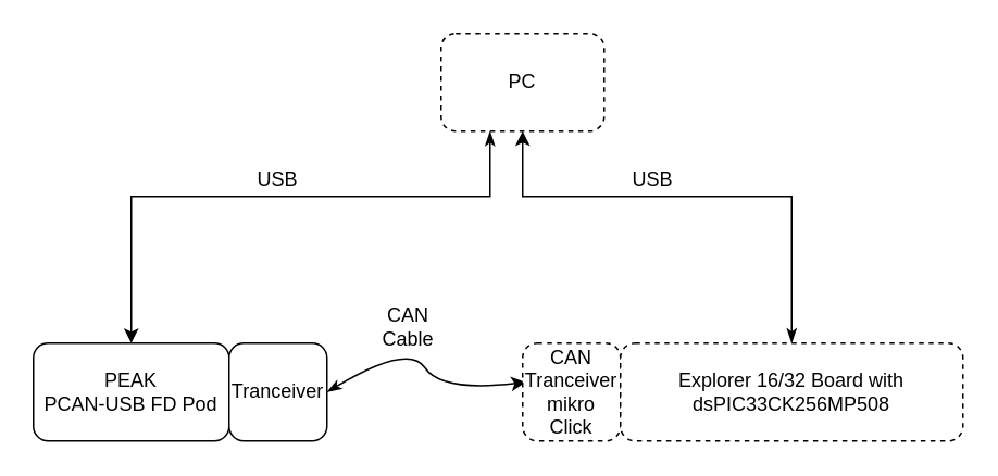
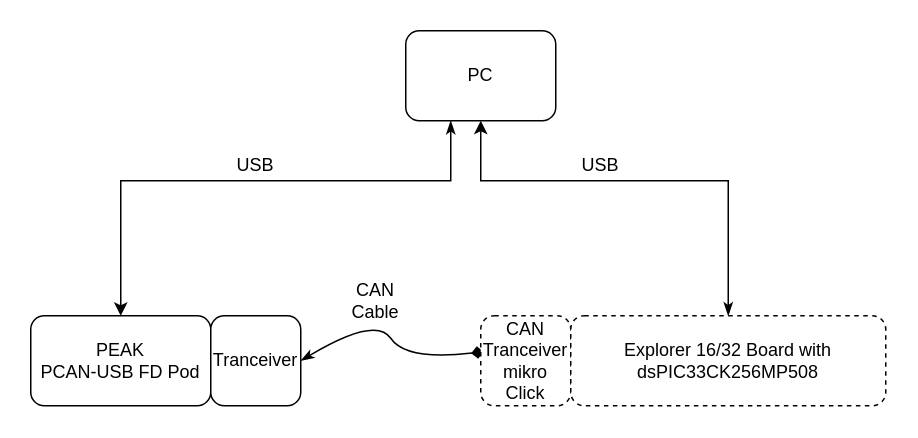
  <mxCell id="0" />
  <mxCell id="1" parent="0" />
  <mxCell id="2" style="edgeStyle=orthogonalEdgeStyle;rounded=0;orthogonalLoop=1;jettySize=auto;html=1;entryX=0.5;entryY=0;entryDx=0;entryDy=0;startArrow=classicThin;startFill=1;" parent="1" source="3" target="8" edge="1"><mxGeometry relative="1" as="geometry"><Array as="points"><mxPoint x="300" y="120" /><mxPoint x="80" y="120" /></Array></mxGeometry></mxCell>
- <mxCell id="3" value="PC" style="rounded=1;whiteSpace=wrap;html=1;dashed=1;" parent="1" vertex="1"><mxGeometry x="270" y="20" width="100" height="60" as="geometry" /></mxCell>
- <mxCell id="4" value="" style="curved=1;endArrow=classic;html=1;entryX=0.033;entryY=0.4;entryDx=0;entryDy=0;entryPerimeter=0;exitX=1;exitY=0.5;exitDx=0;exitDy=0;startArrow=classicThin;startFill=1;" parent="1" source="9" target="11" edge="1"><mxGeometry width="50" height="50" relative="1" as="geometry"><mxPoint x="220" y="270" as="sourcePoint" /><mxPoint x="270" y="220" as="targetPoint" /><Array as="points"><mxPoint x="250" y="210" /><mxPoint x="270" y="240" /></Array></mxGeometry></mxCell>
+ <mxCell id="3" value="PC" style="rounded=1;whiteSpace=wrap;html=1;" parent="1" vertex="1"><mxGeometry x="270" y="20" width="100" height="60" as="geometry" /></mxCell>
+ <mxCell id="4" value="" style="curved=1;endArrow=diamond;html=1;entryX=0.033;entryY=0.4;entryDx=0;entryDy=0;entryPerimeter=0;exitX=1;exitY=0.5;exitDx=0;exitDy=0;startArrow=classicThin;startFill=1;" parent="1" source="9" target="11" edge="1"><mxGeometry width="50" height="50" relative="1" as="geometry"><mxPoint x="220" y="270" as="sourcePoint" /><mxPoint x="270" y="220" as="targetPoint" /><Array as="points"><mxPoint x="250" y="210" /><mxPoint x="270" y="240" /></Array></mxGeometry></mxCell>
  <mxCell id="5" value="USB" style="text;html=1;strokeColor=none;fillColor=none;align=center;verticalAlign=middle;whiteSpace=wrap;rounded=0;" parent="1" vertex="1"><mxGeometry x="150" y="100" width="40" height="20" as="geometry" /></mxCell>
  <mxCell id="6" value="CAN Cable" style="text;html=1;strokeColor=none;fillColor=none;align=center;verticalAlign=middle;whiteSpace=wrap;rounded=0;" parent="1" vertex="1"><mxGeometry x="230" y="190" width="40" height="20" as="geometry" /></mxCell>
  <mxCell id="7" value="" style="group" parent="1" vertex="1" connectable="0"><mxGeometry x="20" y="210" width="180" height="60" as="geometry" /></mxCell>
  <mxCell id="8" value="PEAK&lt;br&gt;PCAN-USB FD Pod" style="rounded=1;whiteSpace=wrap;html=1;" parent="7" vertex="1"><mxGeometry width="120" height="60" as="geometry" /></mxCell>
  <mxCell id="9" value="Tranceiver" style="rounded=1;whiteSpace=wrap;html=1;" parent="7" vertex="1"><mxGeometry x="120" width="60" height="60" as="geometry" /></mxCell>
  <mxCell id="10" value="" style="group" parent="1" vertex="1" connectable="0"><mxGeometry x="320" y="210" width="270" height="60" as="geometry" /></mxCell>
  <mxCell id="11" value="CAN Tranceiver&lt;br&gt;mikro Click" style="rounded=1;whiteSpace=wrap;html=1;dashed=1;" parent="10" vertex="1"><mxGeometry width="60" height="60" as="geometry" /></mxCell>
  <mxCell id="12" value="Explorer 16/32 Board with dsPIC33CK256MP508" style="rounded=1;whiteSpace=wrap;html=1;dashed=1;" parent="10" vertex="1"><mxGeometry x="60" width="210" height="60" as="geometry" /></mxCell>
  <mxCell id="13" style="edgeStyle=orthogonalEdgeStyle;rounded=0;orthogonalLoop=1;jettySize=auto;html=1;entryX=0.5;entryY=1;entryDx=0;entryDy=0;startArrow=classicThin;startFill=1;" parent="1" source="12" target="3" edge="1"><mxGeometry relative="1" as="geometry"><Array as="points"><mxPoint x="485" y="120" /><mxPoint x="320" y="120" /></Array></mxGeometry></mxCell>
  <mxCell id="14" value="USB" style="text;html=1;strokeColor=none;fillColor=none;align=center;verticalAlign=middle;whiteSpace=wrap;rounded=0;" parent="1" vertex="1"><mxGeometry x="380" y="100" width="40" height="20" as="geometry" /></mxCell>
